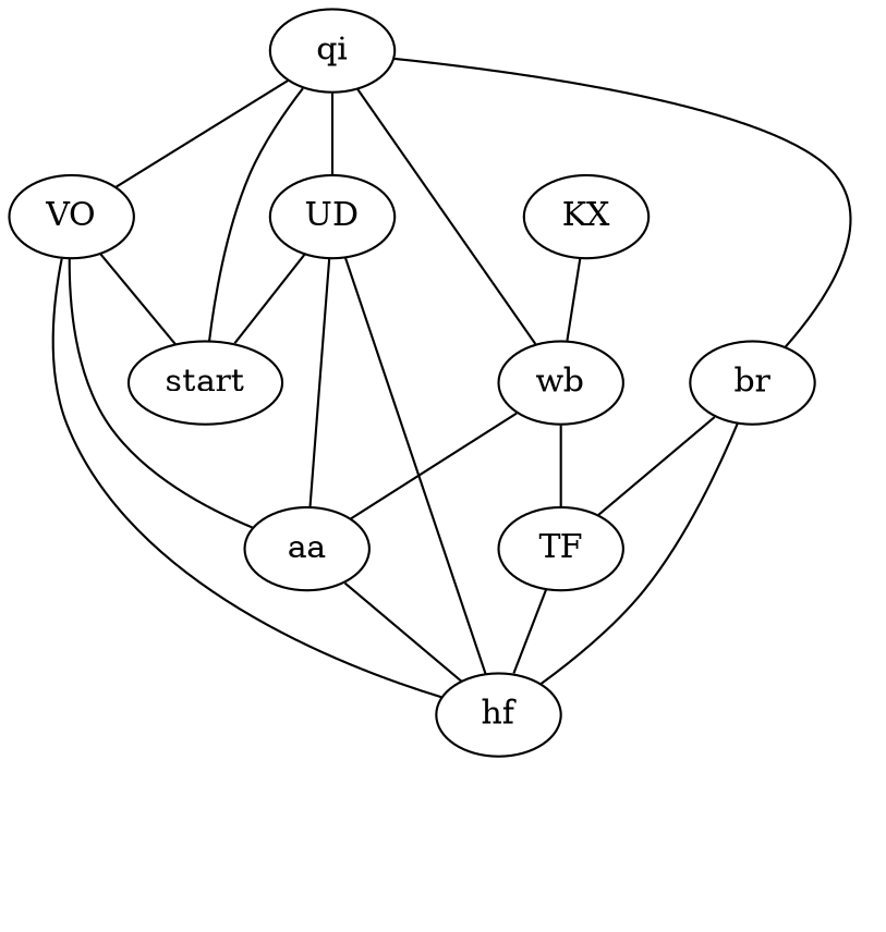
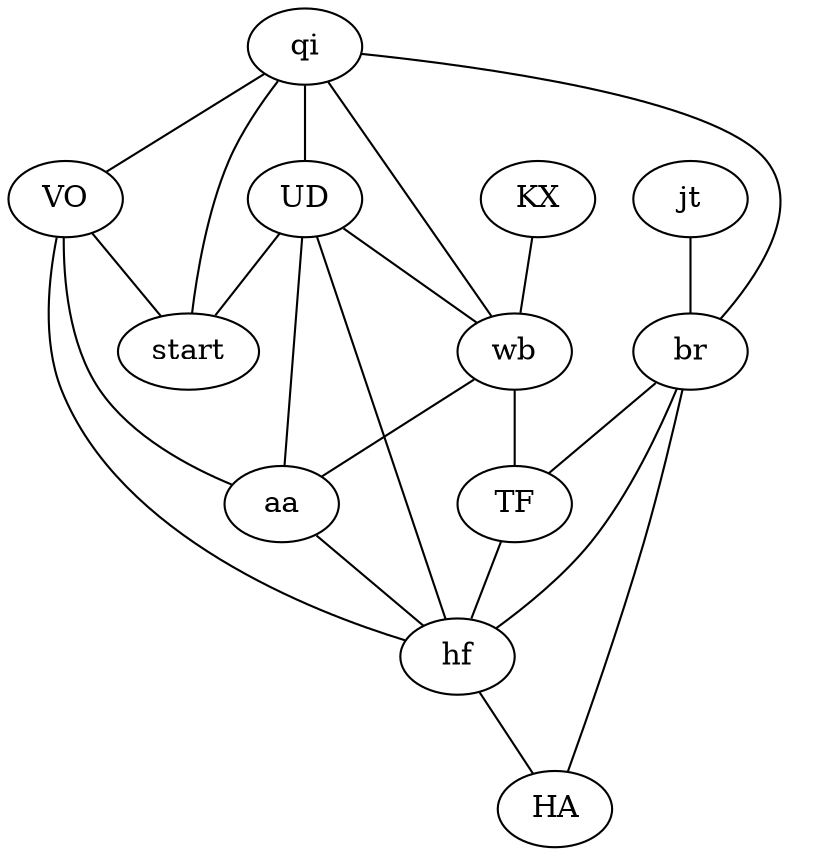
  graph {
    qi
    UD
    br
    VO
    wb
    aa
    start
    TF
+   HA
    hf
+   jt
    KX
    qi -- UD
    qi -- br
    qi -- VO
+   UD -- wb
    UD -- aa
    UD -- start
    br -- TF
+   br -- HA
    br -- hf
    VO -- aa
    VO -- start
    VO -- hf
    wb -- qi
    wb -- aa
    wb -- TF
    aa -- hf
    start -- qi
    TF -- hf
    hf -- UD
+   hf -- HA
+   jt -- br
    KX -- wb
  }
